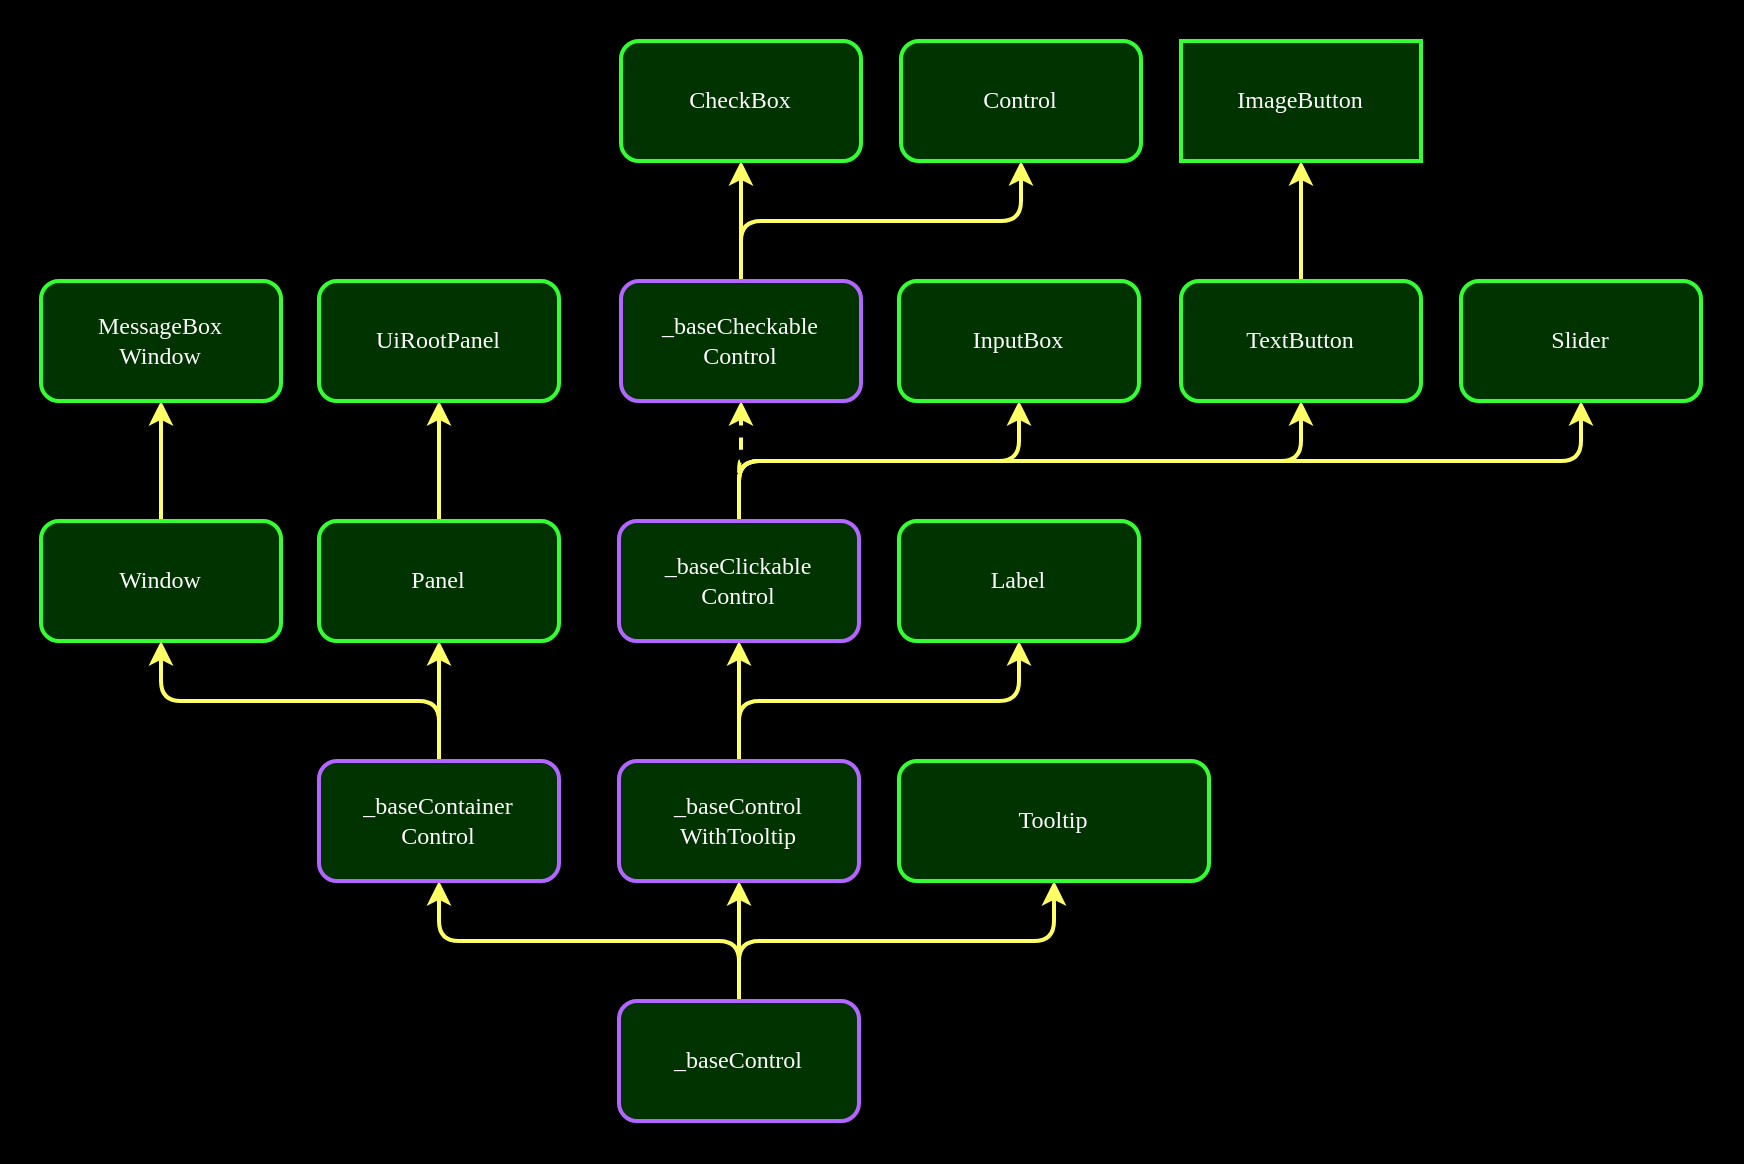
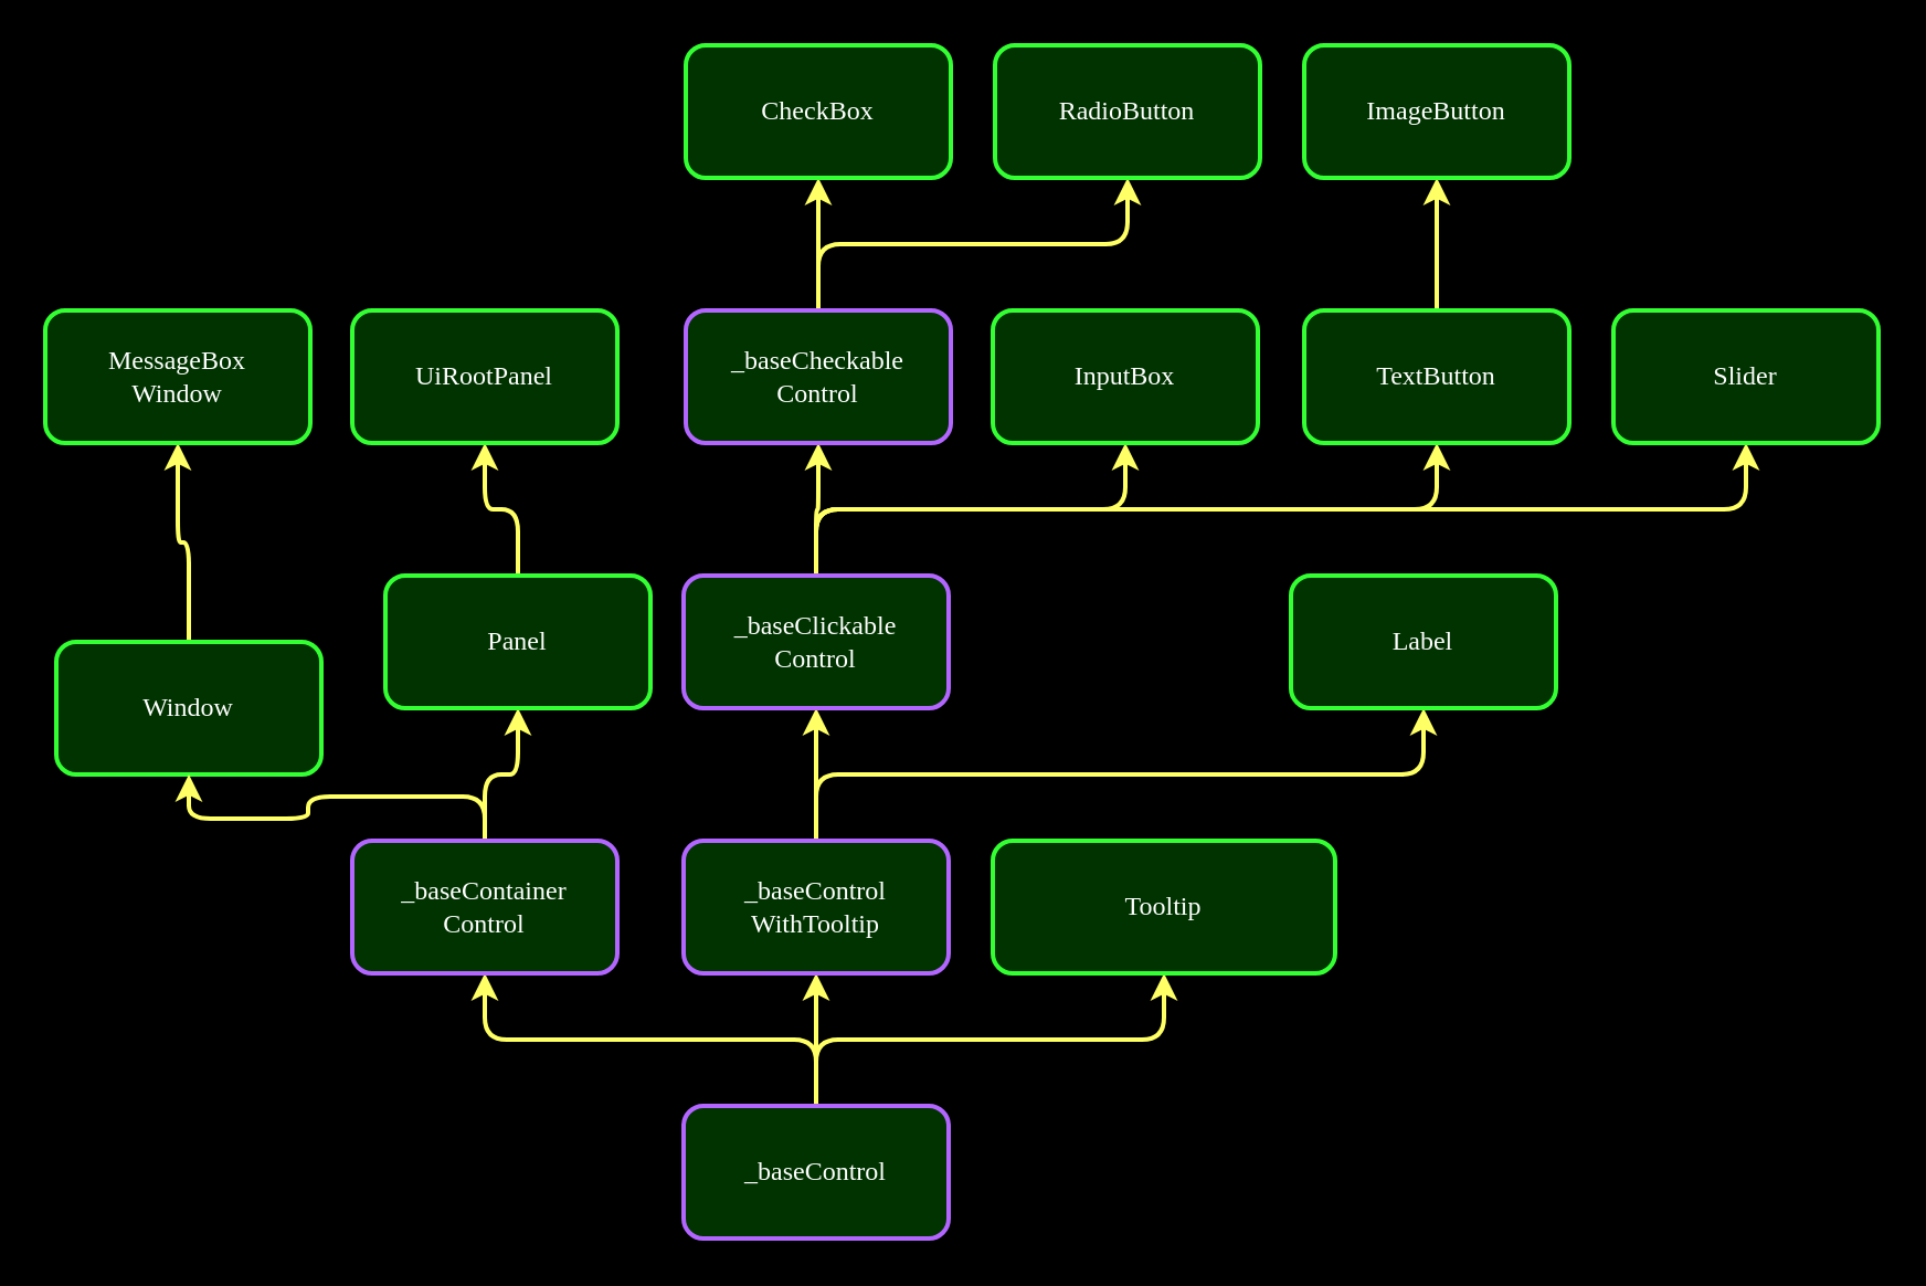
  <mxCell id="0" />
  <mxCell id="1" parent="0" />
  <mxCell id="2" value="" style="edgeStyle=orthogonalEdgeStyle;shape=connector;rounded=1;orthogonalLoop=1;jettySize=auto;html=1;labelBackgroundColor=default;fontFamily=Helvetica;fontSize=12;fontColor=#FFFFFF;endArrow=classic;strokeColor=#FFFF66;strokeWidth=2;exitX=0.5;exitY=0;exitDx=0;exitDy=0;" parent="1" source="5" target="8" edge="1"><mxGeometry relative="1" as="geometry" /></mxCell>
  <mxCell id="3" style="edgeStyle=orthogonalEdgeStyle;shape=connector;rounded=1;orthogonalLoop=1;jettySize=auto;html=1;exitX=0.5;exitY=0;exitDx=0;exitDy=0;entryX=0.5;entryY=1;entryDx=0;entryDy=0;labelBackgroundColor=default;fontFamily=Helvetica;fontSize=12;fontColor=#FFFFFF;endArrow=classic;strokeColor=#FFFF66;strokeWidth=2;" parent="1" source="5" target="9" edge="1"><mxGeometry relative="1" as="geometry" /></mxCell>
  <mxCell id="4" style="edgeStyle=orthogonalEdgeStyle;shape=connector;rounded=1;orthogonalLoop=1;jettySize=auto;html=1;exitX=0.5;exitY=0;exitDx=0;exitDy=0;entryX=0.5;entryY=1;entryDx=0;entryDy=0;labelBackgroundColor=default;strokeColor=#FFFF66;strokeWidth=2;align=center;verticalAlign=middle;fontFamily=Helvetica;fontSize=12;fontColor=#FFFFFF;endArrow=classic;" parent="1" source="5" target="30" edge="1"><mxGeometry relative="1" as="geometry" /></mxCell>
  <mxCell id="5" value="&lt;font face=&quot;Lucida Console&quot;&gt;_baseControl&lt;/font&gt;" style="rounded=1;whiteSpace=wrap;html=1;fillColor=#003300;strokeColor=#B266FF;fontColor=#FFFFFF;strokeWidth=2;" parent="1" vertex="1"><mxGeometry x="309" y="500" width="120" height="60" as="geometry" /></mxCell>
  <mxCell id="6" value="" style="edgeStyle=orthogonalEdgeStyle;shape=connector;rounded=1;orthogonalLoop=1;jettySize=auto;html=1;labelBackgroundColor=default;fontFamily=Helvetica;fontSize=12;fontColor=#FFFFFF;endArrow=classic;strokeColor=#FFFF66;strokeWidth=2;exitX=0.5;exitY=0;exitDx=0;exitDy=0;" parent="1" source="8" target="17" edge="1"><mxGeometry relative="1" as="geometry" /></mxCell>
  <mxCell id="7" style="edgeStyle=orthogonalEdgeStyle;shape=connector;rounded=1;orthogonalLoop=1;jettySize=auto;html=1;exitX=0.5;exitY=0;exitDx=0;exitDy=0;entryX=0.5;entryY=1;entryDx=0;entryDy=0;labelBackgroundColor=default;fontFamily=Helvetica;fontSize=12;fontColor=#FFFFFF;endArrow=classic;strokeColor=#FFFF66;strokeWidth=2;" parent="1" source="8" target="18" edge="1"><mxGeometry relative="1" as="geometry" /></mxCell>
  <mxCell id="8" value="&lt;font face=&quot;Lucida Console&quot;&gt;_baseControl&lt;br&gt;WithTooltip&lt;br&gt;&lt;/font&gt;" style="rounded=1;whiteSpace=wrap;html=1;fillColor=#003300;strokeColor=#B266FF;fontColor=#FFFFFF;strokeWidth=2;" parent="1" vertex="1"><mxGeometry x="309" y="380" width="120" height="60" as="geometry" /></mxCell>
  <mxCell id="9" value="&lt;font face=&quot;Lucida Console&quot;&gt;Tooltip&lt;/font&gt;" style="rounded=1;whiteSpace=wrap;html=1;fillColor=#003300;strokeColor=#33FF33;fontColor=#FFFFFF;strokeWidth=2;" parent="1" vertex="1"><mxGeometry x="449" y="380" width="155" height="60" as="geometry" /></mxCell>
  <mxCell id="10" value="" style="edgeStyle=orthogonalEdgeStyle;shape=connector;rounded=1;orthogonalLoop=1;jettySize=auto;html=1;labelBackgroundColor=default;fontFamily=Helvetica;fontSize=12;fontColor=#FFFFFF;endArrow=classic;strokeColor=#FFFF66;strokeWidth=2;exitX=0.5;exitY=0;exitDx=0;exitDy=0;" parent="1" source="11" target="12" edge="1"><mxGeometry relative="1" as="geometry" /></mxCell>
- <mxCell id="11" value="&lt;font face=&quot;Lucida Console&quot;&gt;Window&lt;/font&gt;" style="rounded=1;whiteSpace=wrap;html=1;fillColor=#003300;strokeColor=#33FF33;fontColor=#FFFFFF;strokeWidth=2;" parent="1" vertex="1"><mxGeometry x="20" y="260" width="120" height="60" as="geometry" /></mxCell>
+ <mxCell id="11" value="&lt;font face=&quot;Lucida Console&quot;&gt;Window&lt;/font&gt;" style="rounded=1;whiteSpace=wrap;html=1;fillColor=#003300;strokeColor=#33FF33;fontColor=#FFFFFF;strokeWidth=2;" parent="1" vertex="1"><mxGeometry x="25" y="290" width="120" height="60" as="geometry" /></mxCell>
  <mxCell id="12" value="&lt;font face=&quot;Lucida Console&quot;&gt;MessageBox&lt;br&gt;Window&lt;/font&gt;" style="rounded=1;whiteSpace=wrap;html=1;fillColor=#003300;strokeColor=#33FF33;fontColor=#FFFFFF;strokeWidth=2;" parent="1" vertex="1"><mxGeometry x="20" y="140" width="120" height="60" as="geometry" /></mxCell>
  <mxCell id="13" value="" style="edgeStyle=orthogonalEdgeStyle;shape=connector;rounded=1;orthogonalLoop=1;jettySize=auto;html=1;labelBackgroundColor=default;fontFamily=Helvetica;fontSize=12;fontColor=#FFFFFF;endArrow=classic;strokeColor=#FFFF66;strokeWidth=2;exitX=0.5;exitY=0;exitDx=0;exitDy=0;" parent="1" source="17" target="20" edge="1"><mxGeometry relative="1" as="geometry" /></mxCell>
  <mxCell id="14" style="edgeStyle=orthogonalEdgeStyle;shape=connector;rounded=1;orthogonalLoop=1;jettySize=auto;html=1;exitX=0.5;exitY=0;exitDx=0;exitDy=0;entryX=0.5;entryY=1;entryDx=0;entryDy=0;labelBackgroundColor=default;fontFamily=Helvetica;fontSize=12;fontColor=#FFFFFF;endArrow=classic;strokeColor=#FFFF66;strokeWidth=2;" parent="1" source="17" target="21" edge="1"><mxGeometry relative="1" as="geometry" /></mxCell>
- <mxCell id="15" style="edgeStyle=orthogonalEdgeStyle;rounded=1;orthogonalLoop=1;jettySize=auto;html=1;exitX=0.5;exitY=0;exitDx=0;exitDy=0;entryX=0.5;entryY=1;entryDx=0;entryDy=0;fontSize=12;strokeColor=#FFFF66;fontColor=#FFFFFF;strokeWidth=2;dashed=1;" parent="1" source="17" target="25" edge="1"><mxGeometry relative="1" as="geometry" /></mxCell>
+ <mxCell id="15" style="edgeStyle=orthogonalEdgeStyle;rounded=1;orthogonalLoop=1;jettySize=auto;html=1;exitX=0.5;exitY=0;exitDx=0;exitDy=0;entryX=0.5;entryY=1;entryDx=0;entryDy=0;fontSize=12;strokeColor=#FFFF66;fontColor=#FFFFFF;strokeWidth=2;" parent="1" source="17" target="25" edge="1"><mxGeometry relative="1" as="geometry" /></mxCell>
  <mxCell id="16" style="edgeStyle=orthogonalEdgeStyle;shape=connector;rounded=1;orthogonalLoop=1;jettySize=auto;html=1;exitX=0.5;exitY=0;exitDx=0;exitDy=0;entryX=0.5;entryY=1;entryDx=0;entryDy=0;labelBackgroundColor=default;strokeColor=#FFFF66;strokeWidth=2;align=center;verticalAlign=middle;fontFamily=Helvetica;fontSize=12;fontColor=#FFFFFF;endArrow=classic;" parent="1" source="17" target="34" edge="1"><mxGeometry relative="1" as="geometry" /></mxCell>
  <mxCell id="17" value="&lt;font face=&quot;Lucida Console&quot;&gt;_baseClickable&lt;br&gt;Control&lt;br&gt;&lt;/font&gt;" style="rounded=1;whiteSpace=wrap;html=1;fillColor=#003300;strokeColor=#B266FF;fontColor=#FFFFFF;strokeWidth=2;" parent="1" vertex="1"><mxGeometry x="309" y="260" width="120" height="60" as="geometry" /></mxCell>
- <mxCell id="18" value="&lt;font face=&quot;Lucida Console&quot;&gt;Label&lt;br&gt;&lt;/font&gt;" style="rounded=1;whiteSpace=wrap;html=1;fillColor=#003300;strokeColor=#33FF33;fontColor=#FFFFFF;strokeWidth=2;" parent="1" vertex="1"><mxGeometry x="449" y="260" width="120" height="60" as="geometry" /></mxCell>
+ <mxCell id="18" value="&lt;font face=&quot;Lucida Console&quot;&gt;Label&lt;br&gt;&lt;/font&gt;" style="rounded=1;whiteSpace=wrap;html=1;fillColor=#003300;strokeColor=#33FF33;fontColor=#FFFFFF;strokeWidth=2;" parent="1" vertex="1"><mxGeometry x="584" y="260" width="120" height="60" as="geometry" /></mxCell>
  <mxCell id="19" value="" style="edgeStyle=orthogonalEdgeStyle;shape=connector;rounded=1;orthogonalLoop=1;jettySize=auto;html=1;labelBackgroundColor=default;fontFamily=Helvetica;fontSize=12;fontColor=#FFFFFF;endArrow=classic;strokeColor=#FFFF66;strokeWidth=2;exitX=0.5;exitY=0;exitDx=0;exitDy=0;" parent="1" source="20" target="22" edge="1"><mxGeometry relative="1" as="geometry" /></mxCell>
  <mxCell id="20" value="&lt;font face=&quot;Lucida Console&quot;&gt;TextButton&lt;br&gt;&lt;/font&gt;" style="rounded=1;whiteSpace=wrap;html=1;fillColor=#003300;strokeColor=#33FF33;fontColor=#FFFFFF;strokeWidth=2;" parent="1" vertex="1"><mxGeometry x="590" y="140" width="120" height="60" as="geometry" /></mxCell>
  <mxCell id="21" value="&lt;font face=&quot;Lucida Console&quot;&gt;InputBox&lt;br&gt;&lt;/font&gt;" style="rounded=1;whiteSpace=wrap;html=1;fillColor=#003300;strokeColor=#33FF33;fontColor=#FFFFFF;strokeWidth=2;" parent="1" vertex="1"><mxGeometry x="449" y="140" width="120" height="60" as="geometry" /></mxCell>
- <mxCell id="22" value="&lt;font face=&quot;Lucida Console&quot;&gt;ImageButton&lt;br&gt;&lt;/font&gt;" style="whiteSpace=wrap;html=1;fillColor=#003300;strokeColor=#33FF33;fontColor=#FFFFFF;strokeWidth=2;rounded=0;" parent="1" vertex="1"><mxGeometry x="590" y="20" width="120" height="60" as="geometry" /></mxCell>
+ <mxCell id="22" value="&lt;font face=&quot;Lucida Console&quot;&gt;ImageButton&lt;br&gt;&lt;/font&gt;" style="rounded=1;whiteSpace=wrap;html=1;fillColor=#003300;strokeColor=#33FF33;fontColor=#FFFFFF;strokeWidth=2;" parent="1" vertex="1"><mxGeometry x="590" y="20" width="120" height="60" as="geometry" /></mxCell>
  <mxCell id="23" style="edgeStyle=orthogonalEdgeStyle;shape=connector;rounded=1;orthogonalLoop=1;jettySize=auto;html=1;exitX=0.5;exitY=0;exitDx=0;exitDy=0;entryX=0.5;entryY=1;entryDx=0;entryDy=0;labelBackgroundColor=default;strokeColor=#FFFF66;strokeWidth=2;align=center;verticalAlign=middle;fontFamily=Helvetica;fontSize=12;fontColor=#FFFFFF;endArrow=classic;" parent="1" source="25" target="26" edge="1"><mxGeometry relative="1" as="geometry" /></mxCell>
  <mxCell id="24" style="edgeStyle=orthogonalEdgeStyle;shape=connector;rounded=1;orthogonalLoop=1;jettySize=auto;html=1;exitX=0.5;exitY=0;exitDx=0;exitDy=0;entryX=0.5;entryY=1;entryDx=0;entryDy=0;labelBackgroundColor=default;strokeColor=#FFFF66;strokeWidth=2;align=center;verticalAlign=middle;fontFamily=Helvetica;fontSize=12;fontColor=#FFFFFF;endArrow=classic;" parent="1" source="25" target="27" edge="1"><mxGeometry relative="1" as="geometry" /></mxCell>
  <mxCell id="25" value="&lt;font face=&quot;Lucida Console&quot;&gt;_baseCheckable&lt;br&gt;Control&lt;br&gt;&lt;/font&gt;" style="rounded=1;whiteSpace=wrap;html=1;fillColor=#003300;strokeColor=#B266FF;fontColor=#FFFFFF;strokeWidth=2;" parent="1" vertex="1"><mxGeometry x="310" y="140" width="120" height="60" as="geometry" /></mxCell>
  <mxCell id="26" value="&lt;font face=&quot;Lucida Console&quot;&gt;CheckBox&lt;br&gt;&lt;/font&gt;" style="rounded=1;whiteSpace=wrap;html=1;fillColor=#003300;strokeColor=#33FF33;fontColor=#FFFFFF;strokeWidth=2;" parent="1" vertex="1"><mxGeometry x="310" y="20" width="120" height="60" as="geometry" /></mxCell>
- <mxCell id="27" value="&lt;font face=&quot;Lucida Console&quot;&gt;Control&lt;br&gt;&lt;/font&gt;" style="rounded=1;whiteSpace=wrap;html=1;fillColor=#003300;strokeColor=#33FF33;fontColor=#FFFFFF;strokeWidth=2;" parent="1" vertex="1"><mxGeometry x="450" y="20" width="120" height="60" as="geometry" /></mxCell>
+ <mxCell id="27" value="&lt;font face=&quot;Lucida Console&quot;&gt;RadioButton&lt;br&gt;&lt;/font&gt;" style="rounded=1;whiteSpace=wrap;html=1;fillColor=#003300;strokeColor=#33FF33;fontColor=#FFFFFF;strokeWidth=2;" parent="1" vertex="1"><mxGeometry x="450" y="20" width="120" height="60" as="geometry" /></mxCell>
  <mxCell id="28" style="edgeStyle=orthogonalEdgeStyle;shape=connector;rounded=1;orthogonalLoop=1;jettySize=auto;html=1;exitX=0.5;exitY=0;exitDx=0;exitDy=0;entryX=0.5;entryY=1;entryDx=0;entryDy=0;labelBackgroundColor=default;strokeColor=#FFFF66;strokeWidth=2;align=center;verticalAlign=middle;fontFamily=Helvetica;fontSize=12;fontColor=#FFFFFF;endArrow=classic;" parent="1" source="30" target="32" edge="1"><mxGeometry relative="1" as="geometry" /></mxCell>
  <mxCell id="29" style="edgeStyle=orthogonalEdgeStyle;shape=connector;rounded=1;orthogonalLoop=1;jettySize=auto;html=1;exitX=0.5;exitY=0;exitDx=0;exitDy=0;entryX=0.5;entryY=1;entryDx=0;entryDy=0;labelBackgroundColor=default;strokeColor=#FFFF66;strokeWidth=2;align=center;verticalAlign=middle;fontFamily=Helvetica;fontSize=12;fontColor=#FFFFFF;endArrow=classic;" parent="1" source="30" target="11" edge="1"><mxGeometry relative="1" as="geometry" /></mxCell>
  <mxCell id="30" value="&lt;font face=&quot;Lucida Console&quot;&gt;_baseContainer&lt;br&gt;Control&lt;/font&gt;" style="rounded=1;whiteSpace=wrap;html=1;fillColor=#003300;strokeColor=#B266FF;fontColor=#FFFFFF;strokeWidth=2;" parent="1" vertex="1"><mxGeometry x="159" y="380" width="120" height="60" as="geometry" /></mxCell>
  <mxCell id="31" style="edgeStyle=orthogonalEdgeStyle;shape=connector;rounded=1;orthogonalLoop=1;jettySize=auto;html=1;exitX=0.5;exitY=0;exitDx=0;exitDy=0;entryX=0.5;entryY=1;entryDx=0;entryDy=0;labelBackgroundColor=default;strokeColor=#FFFF66;strokeWidth=2;align=center;verticalAlign=middle;fontFamily=Helvetica;fontSize=12;fontColor=#FFFFFF;endArrow=classic;" parent="1" source="32" target="33" edge="1"><mxGeometry relative="1" as="geometry" /></mxCell>
- <mxCell id="32" value="&lt;font face=&quot;Lucida Console&quot;&gt;Panel&lt;/font&gt;" style="rounded=1;whiteSpace=wrap;html=1;fillColor=#003300;strokeColor=#33FF33;fontColor=#FFFFFF;strokeWidth=2;" parent="1" vertex="1"><mxGeometry x="159" y="260" width="120" height="60" as="geometry" /></mxCell>
+ <mxCell id="32" value="&lt;font face=&quot;Lucida Console&quot;&gt;Panel&lt;/font&gt;" style="rounded=1;whiteSpace=wrap;html=1;fillColor=#003300;strokeColor=#33FF33;fontColor=#FFFFFF;strokeWidth=2;" parent="1" vertex="1"><mxGeometry x="174" y="260" width="120" height="60" as="geometry" /></mxCell>
  <mxCell id="33" value="&lt;font face=&quot;Lucida Console&quot;&gt;UiRootPanel&lt;/font&gt;" style="rounded=1;whiteSpace=wrap;html=1;fillColor=#003300;strokeColor=#33FF33;fontColor=#FFFFFF;strokeWidth=2;" parent="1" vertex="1"><mxGeometry x="159" y="140" width="120" height="60" as="geometry" /></mxCell>
  <mxCell id="34" value="&lt;font face=&quot;Lucida Console&quot;&gt;Slider&lt;br&gt;&lt;/font&gt;" style="rounded=1;whiteSpace=wrap;html=1;fillColor=#003300;strokeColor=#33FF33;fontColor=#FFFFFF;strokeWidth=2;" parent="1" vertex="1"><mxGeometry x="730" y="140" width="120" height="60" as="geometry" /></mxCell>
